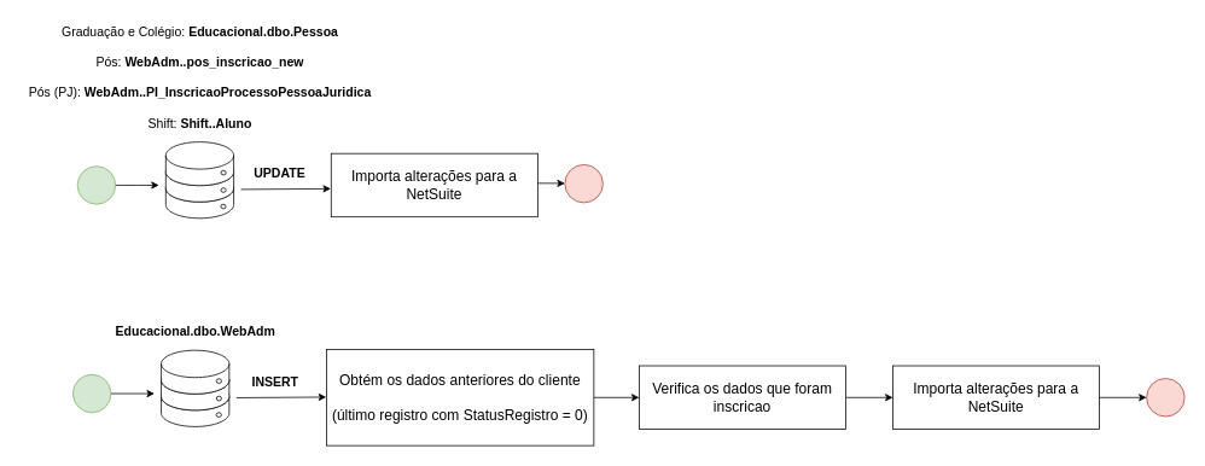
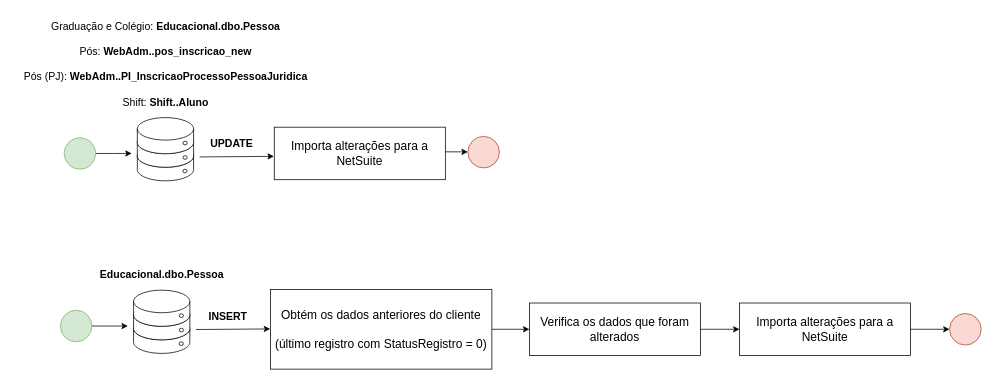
  <mxCell id="0" />
  <mxCell id="1" parent="0" />
  <mxCell id="2" value="&lt;font style=&quot;font-size: 14px;&quot;&gt;Graduação e Colégio:&amp;nbsp;&lt;b style=&quot;border-color: var(--border-color);&quot;&gt;Educacional.dbo.Pessoa&lt;/b&gt;&lt;br&gt;&lt;br&gt;Pós: &lt;b&gt;WebAdm..pos_inscricao_new&lt;br&gt;&lt;/b&gt;&lt;br&gt;Pós (PJ):&lt;b&gt; WebAdm..PI_InscricaoProcessoPessoaJuridica&lt;br&gt;&lt;/b&gt;&lt;br&gt;Shift: &lt;b&gt;Shift..Aluno&lt;/b&gt;&lt;br&gt;&lt;/font&gt;" style="text;html=1;align=center;verticalAlign=middle;resizable=0;points=[];autosize=1;strokeColor=none;fillColor=none;strokeWidth=13;" vertex="1" parent="1"><mxGeometry x="20" y="20" width="400" height="130" as="geometry" /></mxCell>
  <mxCell id="3" value="&lt;font style=&quot;font-size: 14px;&quot;&gt;&lt;b&gt;UPDATE&lt;/b&gt;&lt;/font&gt;" style="text;html=1;align=center;verticalAlign=middle;resizable=0;points=[];autosize=1;strokeColor=none;fillColor=none;" vertex="1" parent="1"><mxGeometry x="268" y="176.38" width="80" height="30" as="geometry" /></mxCell>
  <mxCell id="4" value="" style="endArrow=classic;html=1;rounded=0;entryX=0.959;entryY=1.043;entryDx=0;entryDy=0;entryPerimeter=0;" edge="1" parent="1"><mxGeometry width="50" height="50" relative="1" as="geometry"><mxPoint x="265.5" y="208.42" as="sourcePoint" /><mxPoint x="364.58" y="207.67" as="targetPoint" /></mxGeometry></mxCell>
  <mxCell id="5" value="" style="group;fillColor=default;" vertex="1" connectable="0" parent="1"><mxGeometry x="182.5" y="150" width="75" height="104.12" as="geometry" /></mxCell>
  <mxCell id="6" value="" style="shape=cylinder3;whiteSpace=wrap;html=1;boundedLbl=1;backgroundOutline=1;size=15;fillColor=default;" vertex="1" parent="5"><mxGeometry y="42.125" width="75" height="48.125" as="geometry" /></mxCell>
  <mxCell id="7" value="" style="shape=cylinder3;whiteSpace=wrap;html=1;boundedLbl=1;backgroundOutline=1;size=15;fillColor=default;" vertex="1" parent="5"><mxGeometry y="24.062" width="75" height="48.125" as="geometry" /></mxCell>
  <mxCell id="8" value="" style="shape=cylinder3;whiteSpace=wrap;html=1;boundedLbl=1;backgroundOutline=1;size=15;fillColor=default;" vertex="1" parent="5"><mxGeometry y="6" width="75" height="48.125" as="geometry" /></mxCell>
  <mxCell id="9" value="" style="ellipse;whiteSpace=wrap;html=1;fillColor=default;" vertex="1" parent="5"><mxGeometry x="60.875" y="56.741" width="5.625" height="4.902" as="geometry" /></mxCell>
  <mxCell id="10" value="" style="ellipse;whiteSpace=wrap;html=1;fillColor=default;" vertex="1" parent="5"><mxGeometry x="60.875" y="37.481" width="5.625" height="4.902" as="geometry" /></mxCell>
  <mxCell id="11" value="" style="ellipse;whiteSpace=wrap;html=1;fillColor=default;" vertex="1" parent="1"><mxGeometry x="243.208" y="224.804" width="5.625" height="4.902" as="geometry" /></mxCell>
  <mxCell id="12" style="edgeStyle=orthogonalEdgeStyle;rounded=0;orthogonalLoop=1;jettySize=auto;html=1;fontFamily=Helvetica;fontSize=16;fontColor=default;startSize=30;" edge="1" parent="1" source="13"><mxGeometry relative="1" as="geometry"><mxPoint x="175" y="203.785" as="targetPoint" /></mxGeometry></mxCell>
  <mxCell id="13" value="" style="ellipse;whiteSpace=wrap;html=1;aspect=fixed;strokeColor=#82b366;align=center;verticalAlign=middle;fontFamily=Helvetica;fontSize=16;startSize=30;fillColor=#d5e8d4;" vertex="1" parent="1"><mxGeometry x="85" y="182.77" width="42.03" height="42.03" as="geometry" /></mxCell>
  <mxCell id="14" value="Importa alterações para a NetSuite" style="whiteSpace=wrap;html=1;strokeColor=default;align=center;verticalAlign=middle;fontFamily=Helvetica;fontSize=16;fontColor=default;startSize=30;fillColor=default;" vertex="1" parent="1"><mxGeometry x="365" y="168.78" width="228" height="70" as="geometry" /></mxCell>
  <mxCell id="15" style="edgeStyle=orthogonalEdgeStyle;rounded=0;orthogonalLoop=1;jettySize=auto;html=1;exitX=1;exitY=0.5;exitDx=0;exitDy=0;entryX=0;entryY=0.5;entryDx=0;entryDy=0;" edge="1" parent="1" target="16"><mxGeometry relative="1" as="geometry"><mxPoint x="593" y="201.65" as="sourcePoint" /></mxGeometry></mxCell>
  <mxCell id="16" value="" style="ellipse;whiteSpace=wrap;html=1;aspect=fixed;strokeColor=#ae4132;align=center;verticalAlign=middle;fontFamily=Helvetica;fontSize=16;startSize=30;fillColor=#fad9d5;" vertex="1" parent="1"><mxGeometry x="623" y="181.05" width="42.03" height="42.03" as="geometry" /></mxCell>
- <mxCell id="17" value="&lt;font style=&quot;font-size: 14px;&quot;&gt;&lt;b&gt;Educacional.dbo.WebAdm&lt;/b&gt;&lt;br&gt;&lt;/font&gt;" style="text;html=1;align=center;verticalAlign=middle;resizable=0;points=[];autosize=1;strokeColor=none;fillColor=none;strokeWidth=13;" vertex="1" parent="1"><mxGeometry x="120" y="350" width="190" height="30" as="geometry" /></mxCell>
+ <mxCell id="17" value="&lt;font style=&quot;font-size: 14px;&quot;&gt;&lt;b&gt;Educacional.dbo.Pessoa&lt;/b&gt;&lt;br&gt;&lt;/font&gt;" style="text;html=1;align=center;verticalAlign=middle;resizable=0;points=[];autosize=1;strokeColor=none;fillColor=none;strokeWidth=13;" vertex="1" parent="1"><mxGeometry x="120" y="350" width="190" height="30" as="geometry" /></mxCell>
  <mxCell id="18" value="&lt;font style=&quot;font-size: 14px;&quot;&gt;&lt;b&gt;INSERT&lt;/b&gt;&lt;/font&gt;" style="text;html=1;align=center;verticalAlign=middle;resizable=0;points=[];autosize=1;strokeColor=none;fillColor=none;" vertex="1" parent="1"><mxGeometry x="268" y="406.38" width="70" height="30" as="geometry" /></mxCell>
  <mxCell id="19" value="" style="endArrow=classic;html=1;rounded=0;entryX=0.959;entryY=1.043;entryDx=0;entryDy=0;entryPerimeter=0;" edge="1" parent="1"><mxGeometry width="50" height="50" relative="1" as="geometry"><mxPoint x="260.5" y="438.42" as="sourcePoint" /><mxPoint x="359.58" y="437.67" as="targetPoint" /></mxGeometry></mxCell>
  <mxCell id="20" value="" style="group;fillColor=default;" vertex="1" connectable="0" parent="1"><mxGeometry x="177.5" y="380" width="75" height="104.12" as="geometry" /></mxCell>
  <mxCell id="21" value="" style="shape=cylinder3;whiteSpace=wrap;html=1;boundedLbl=1;backgroundOutline=1;size=15;fillColor=default;" vertex="1" parent="20"><mxGeometry y="42.125" width="75" height="48.125" as="geometry" /></mxCell>
  <mxCell id="22" value="" style="shape=cylinder3;whiteSpace=wrap;html=1;boundedLbl=1;backgroundOutline=1;size=15;fillColor=default;" vertex="1" parent="20"><mxGeometry y="24.062" width="75" height="48.125" as="geometry" /></mxCell>
  <mxCell id="23" value="" style="shape=cylinder3;whiteSpace=wrap;html=1;boundedLbl=1;backgroundOutline=1;size=15;fillColor=default;" vertex="1" parent="20"><mxGeometry y="6" width="75" height="48.125" as="geometry" /></mxCell>
  <mxCell id="24" value="" style="ellipse;whiteSpace=wrap;html=1;fillColor=default;" vertex="1" parent="20"><mxGeometry x="60.875" y="56.741" width="5.625" height="4.902" as="geometry" /></mxCell>
  <mxCell id="25" value="" style="ellipse;whiteSpace=wrap;html=1;fillColor=default;" vertex="1" parent="20"><mxGeometry x="60.875" y="37.481" width="5.625" height="4.902" as="geometry" /></mxCell>
  <mxCell id="26" value="" style="ellipse;whiteSpace=wrap;html=1;fillColor=default;" vertex="1" parent="1"><mxGeometry x="238.208" y="454.804" width="5.625" height="4.902" as="geometry" /></mxCell>
  <mxCell id="27" style="edgeStyle=orthogonalEdgeStyle;rounded=0;orthogonalLoop=1;jettySize=auto;html=1;fontFamily=Helvetica;fontSize=16;fontColor=default;startSize=30;" edge="1" parent="1" source="28"><mxGeometry relative="1" as="geometry"><mxPoint x="170" y="433.785" as="targetPoint" /></mxGeometry></mxCell>
  <mxCell id="28" value="" style="ellipse;whiteSpace=wrap;html=1;aspect=fixed;strokeColor=#82b366;align=center;verticalAlign=middle;fontFamily=Helvetica;fontSize=16;startSize=30;fillColor=#d5e8d4;" vertex="1" parent="1"><mxGeometry x="80" y="412.77" width="42.03" height="42.03" as="geometry" /></mxCell>
  <mxCell id="29" style="edgeStyle=orthogonalEdgeStyle;rounded=0;orthogonalLoop=1;jettySize=auto;html=1;exitX=1;exitY=0.5;exitDx=0;exitDy=0;entryX=0;entryY=0.5;entryDx=0;entryDy=0;" edge="1" parent="1" source="30" target="32"><mxGeometry relative="1" as="geometry" /></mxCell>
  <mxCell id="30" value="Obtém os dados anteriores do cliente &lt;br&gt;&lt;br&gt;(último registro com StatusRegistro = 0)" style="whiteSpace=wrap;html=1;strokeColor=default;align=center;verticalAlign=middle;fontFamily=Helvetica;fontSize=16;fontColor=default;startSize=30;fillColor=default;" vertex="1" parent="1"><mxGeometry x="360" y="385" width="295" height="106.22" as="geometry" /></mxCell>
  <mxCell id="31" style="edgeStyle=orthogonalEdgeStyle;rounded=0;orthogonalLoop=1;jettySize=auto;html=1;exitX=1;exitY=0.5;exitDx=0;exitDy=0;entryX=0;entryY=0.5;entryDx=0;entryDy=0;" edge="1" parent="1" source="32" target="33"><mxGeometry relative="1" as="geometry" /></mxCell>
- <mxCell id="32" value="Verifica os dados que foram inscricao" style="whiteSpace=wrap;html=1;strokeColor=default;align=center;verticalAlign=middle;fontFamily=Helvetica;fontSize=16;fontColor=default;startSize=30;fillColor=default;" vertex="1" parent="1"><mxGeometry x="705" y="403.11" width="228" height="70" as="geometry" /></mxCell>
+ <mxCell id="32" value="Verifica os dados que foram alterados" style="whiteSpace=wrap;html=1;strokeColor=default;align=center;verticalAlign=middle;fontFamily=Helvetica;fontSize=16;fontColor=default;startSize=30;fillColor=default;" vertex="1" parent="1"><mxGeometry x="705" y="403.11" width="228" height="70" as="geometry" /></mxCell>
  <mxCell id="33" value="Importa alterações para a NetSuite" style="whiteSpace=wrap;html=1;strokeColor=default;align=center;verticalAlign=middle;fontFamily=Helvetica;fontSize=16;fontColor=default;startSize=30;fillColor=default;" vertex="1" parent="1"><mxGeometry x="985" y="403.11" width="228" height="70" as="geometry" /></mxCell>
  <mxCell id="34" style="edgeStyle=orthogonalEdgeStyle;rounded=0;orthogonalLoop=1;jettySize=auto;html=1;exitX=1;exitY=0.5;exitDx=0;exitDy=0;entryX=0;entryY=0.5;entryDx=0;entryDy=0;" edge="1" parent="1" target="35" source="33"><mxGeometry relative="1" as="geometry"><mxPoint x="1223" y="435.98" as="sourcePoint" /></mxGeometry></mxCell>
  <mxCell id="35" value="" style="ellipse;whiteSpace=wrap;html=1;aspect=fixed;strokeColor=#ae4132;align=center;verticalAlign=middle;fontFamily=Helvetica;fontSize=16;startSize=30;fillColor=#fad9d5;" vertex="1" parent="1"><mxGeometry x="1265" y="417.09" width="42.03" height="42.03" as="geometry" /></mxCell>
